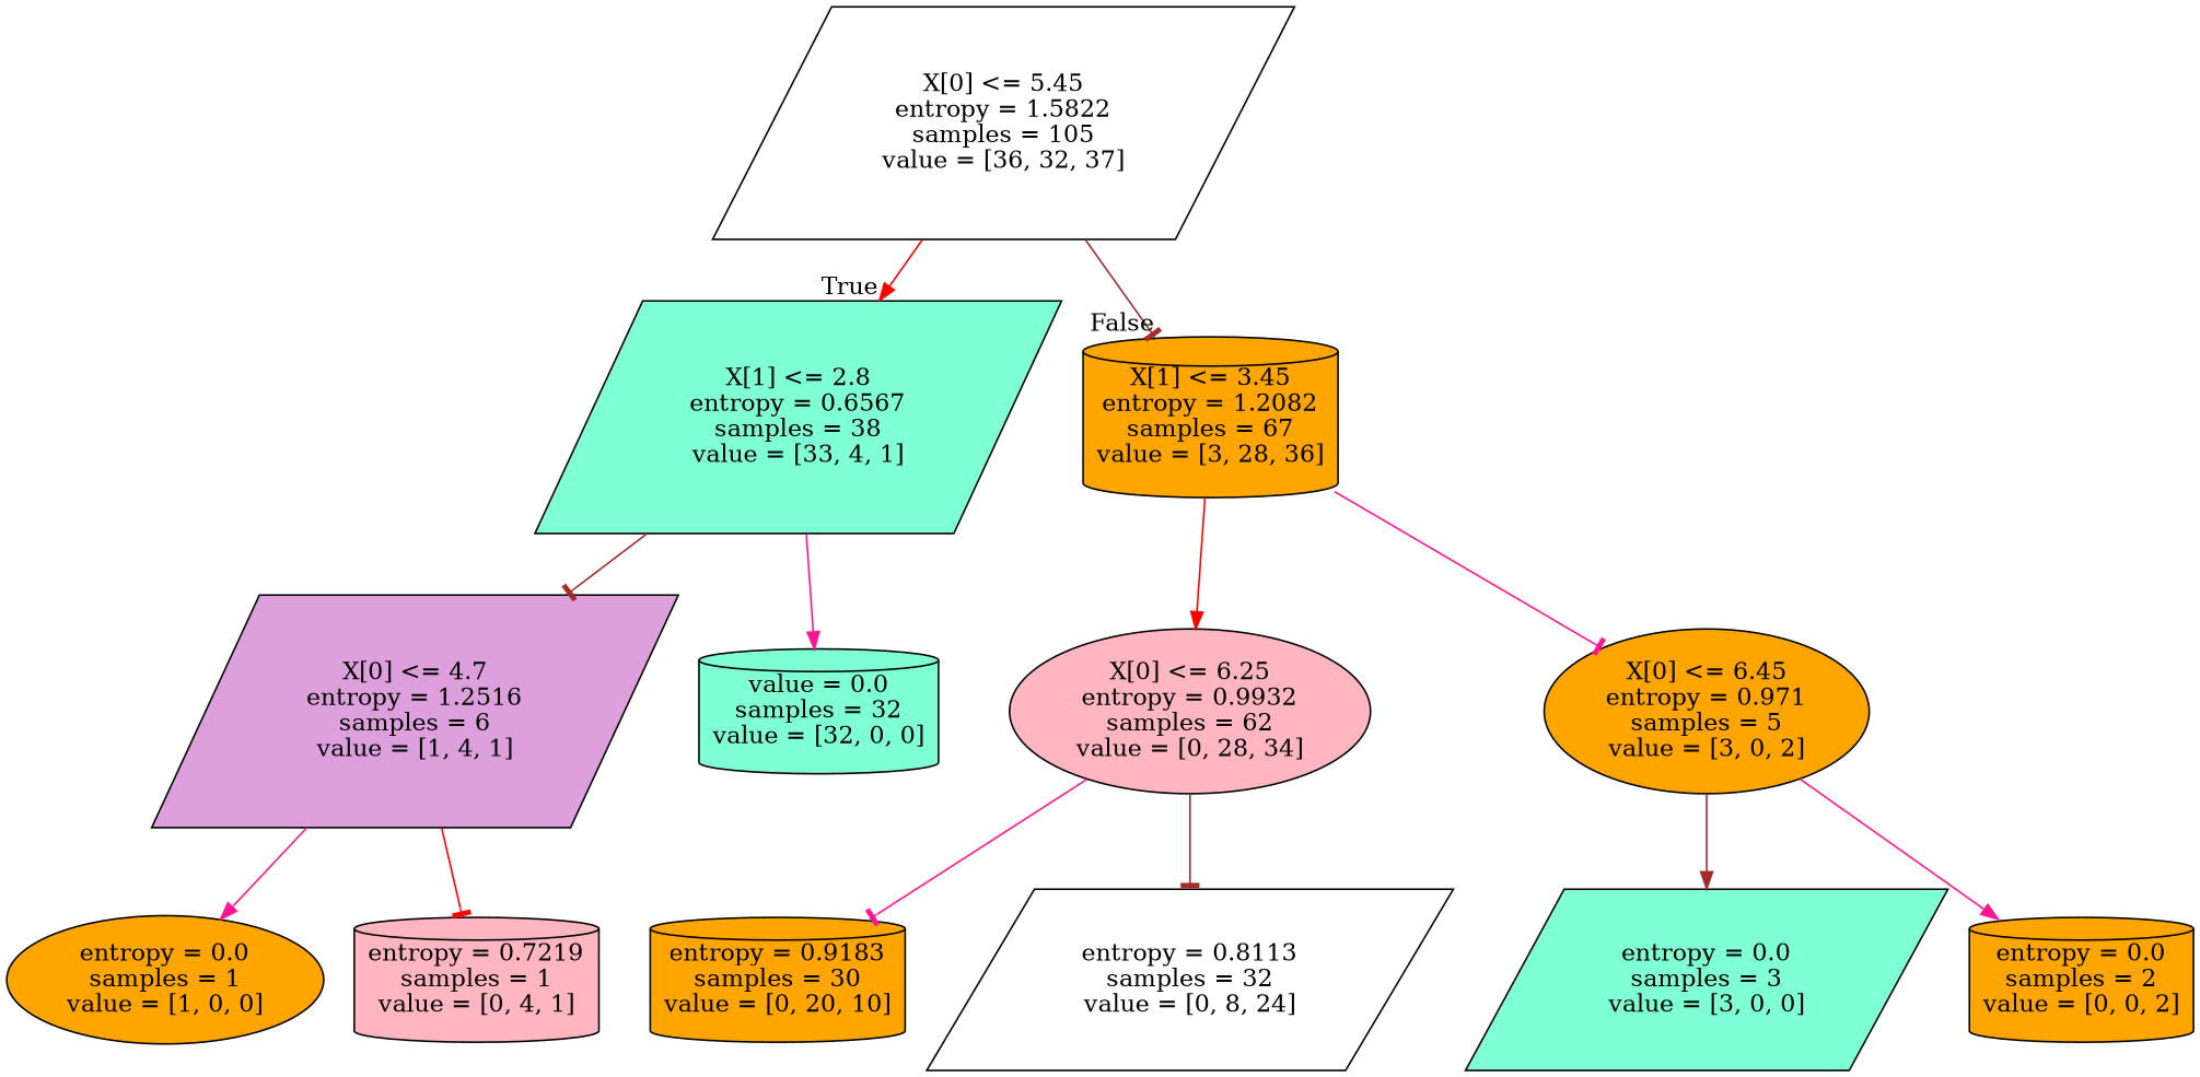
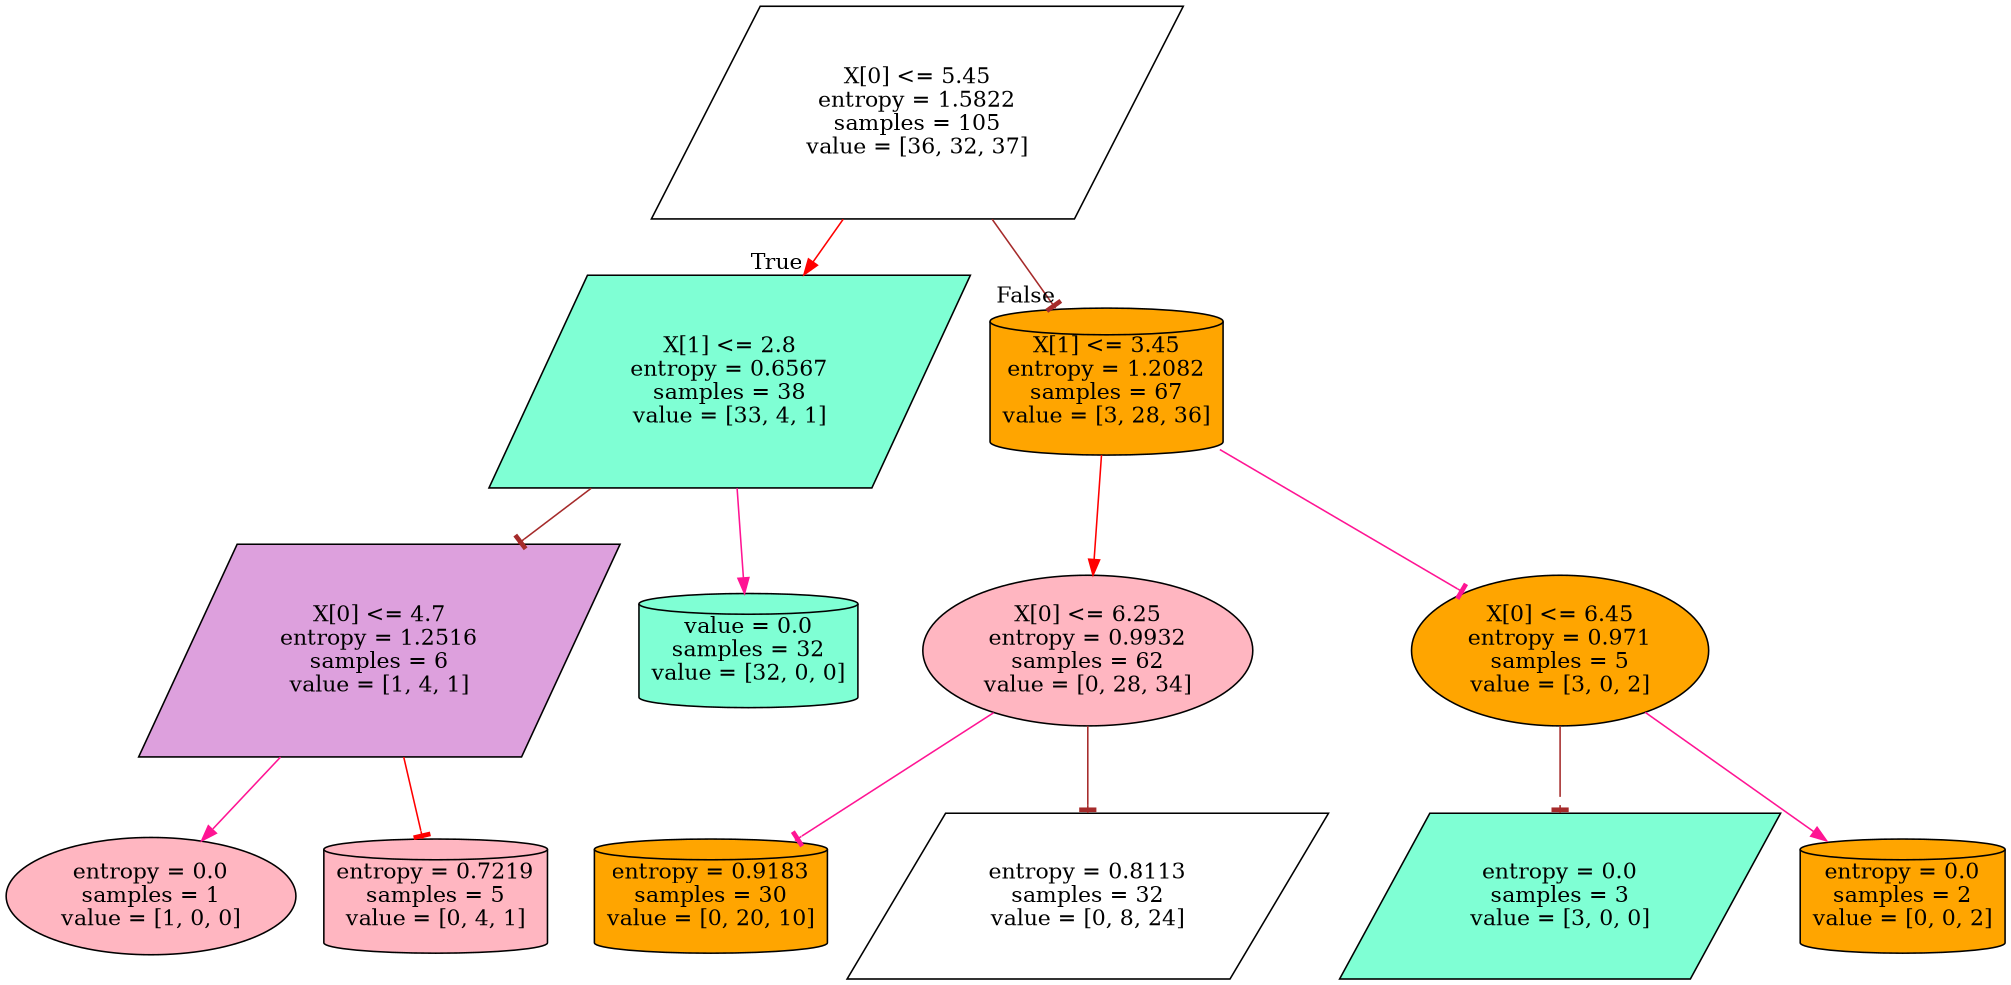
  digraph {
    node [fillcolor=orange shape=parallelogram style=filled]
    edge [arrowhead=normal color=deeppink]
    n1 [fillcolor=white label="X[0] <= 5.45\nentropy = 1.5822\nsamples = 105\nvalue = [36, 32, 37]"]
    n2 [fillcolor=aquamarine label="X[1] <= 2.8\nentropy = 0.6567\nsamples = 38\nvalue = [33, 4, 1]"]
    n3 [label="X[1] <= 3.45\nentropy = 1.2082\nsamples = 67\nvalue = [3, 28, 36]" shape=cylinder]
    n4 [fillcolor=plum label="X[0] <= 4.7\nentropy = 1.2516\nsamples = 6\nvalue = [1, 4, 1]"]
    n5 [fillcolor=aquamarine label="value = 0.0\nsamples = 32\nvalue = [32, 0, 0]" shape=cylinder]
    n6 [fillcolor=lightpink label="X[0] <= 6.25\nentropy = 0.9932\nsamples = 62\nvalue = [0, 28, 34]" shape=ellipse]
    n7 [label="X[0] <= 6.45\nentropy = 0.971\nsamples = 5\nvalue = [3, 0, 2]" shape=ellipse]
-   n8 [label="entropy = 0.0\nsamples = 1\nvalue = [1, 0, 0]" shape=ellipse]
-   n9 [fillcolor=lightpink label="entropy = 0.7219\nsamples = 1\nvalue = [0, 4, 1]" shape=cylinder]
+   n8 [fillcolor=lightpink label="entropy = 0.0\nsamples = 1\nvalue = [1, 0, 0]" shape=ellipse]
+   n9 [fillcolor=lightpink label="entropy = 0.7219\nsamples = 5\nvalue = [0, 4, 1]" shape=cylinder]
    n10 [label="entropy = 0.9183\nsamples = 30\nvalue = [0, 20, 10]" shape=cylinder]
    n11 [fillcolor=white label="entropy = 0.8113\nsamples = 32\nvalue = [0, 8, 24]"]
    n12 [fillcolor=aquamarine label="entropy = 0.0\nsamples = 3\nvalue = [3, 0, 0]"]
    n13 [label="entropy = 0.0\nsamples = 2\nvalue = [0, 0, 2]" shape=cylinder]
    n1 -> n2 [color=red headlabel=True labelangle=45 labeldistance=2.5]
    n1 -> n3 [arrowhead=tee color=brown headlabel=False labelangle=-45 labeldistance=2.5]
    n2 -> n4 [arrowhead=tee color=brown]
    n2 -> n5
    n3 -> n6 [color=red]
    n3 -> n7 [arrowhead=tee]
    n4 -> n8
    n4 -> n9 [arrowhead=tee color=red]
    n6 -> n10 [arrowhead=tee]
    n6 -> n11 [arrowhead=tee color=brown]
-   n7 -> n12 [color=brown]
+   n7 -> n12 [arrowhead=tee color=brown]
    n7 -> n13
  }
